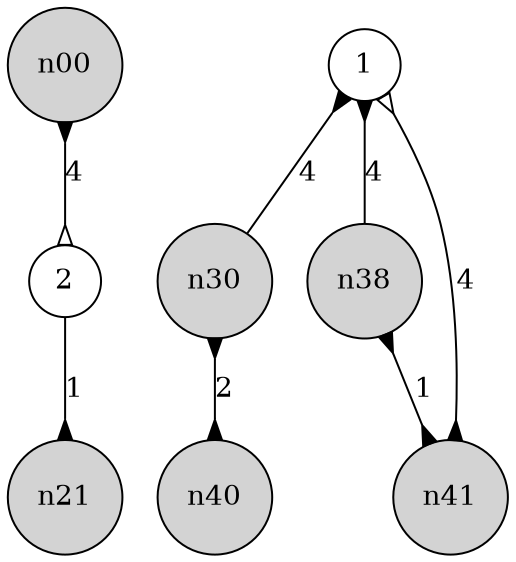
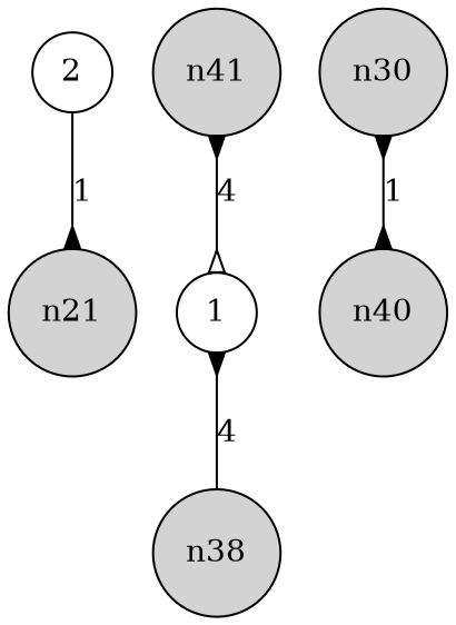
  digraph {
    node [shape=circle style=filled]
    edge [arrowhead=inv arrowtail=inv dir=both]
    n10 [label=2 style=solid]
    n21
-   n00
    n20 [label=1 style=solid]
    n30
    n31 [label=n38]
    n40
    n41
    n10 -> n21 [arrowtail=none label=1]
-   n00 -> n10 [arrowhead=oinv label=4]
-   n20 -> n30 [arrowhead=none label=4]
    n20 -> n31 [arrowhead=none label=4]
-   n30 -> n40 [label=2]
-   n31 -> n41 [label=1]
+   n30 -> n40 [label=1]
    n41 -> n20 [arrowhead=oinv label=4]
  }
